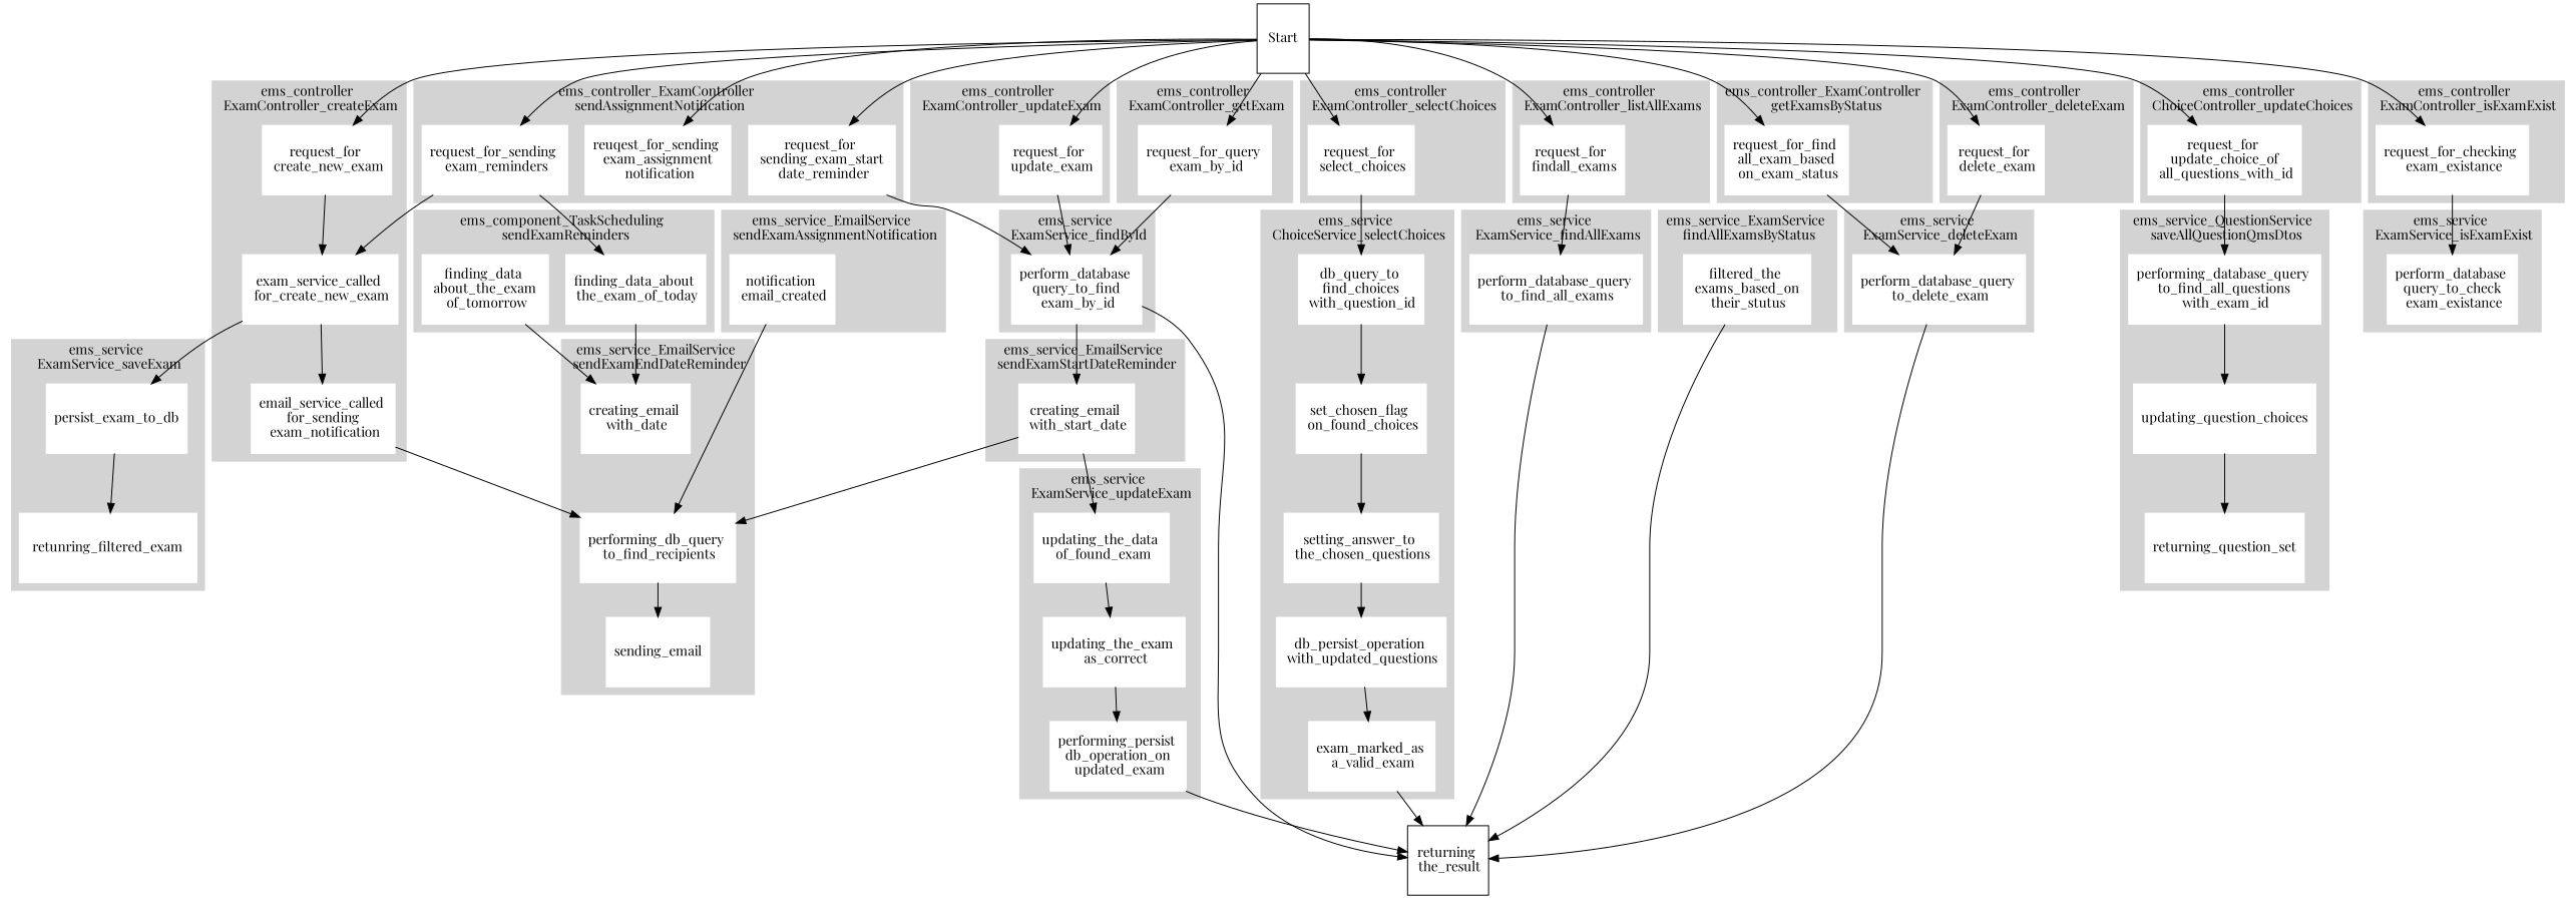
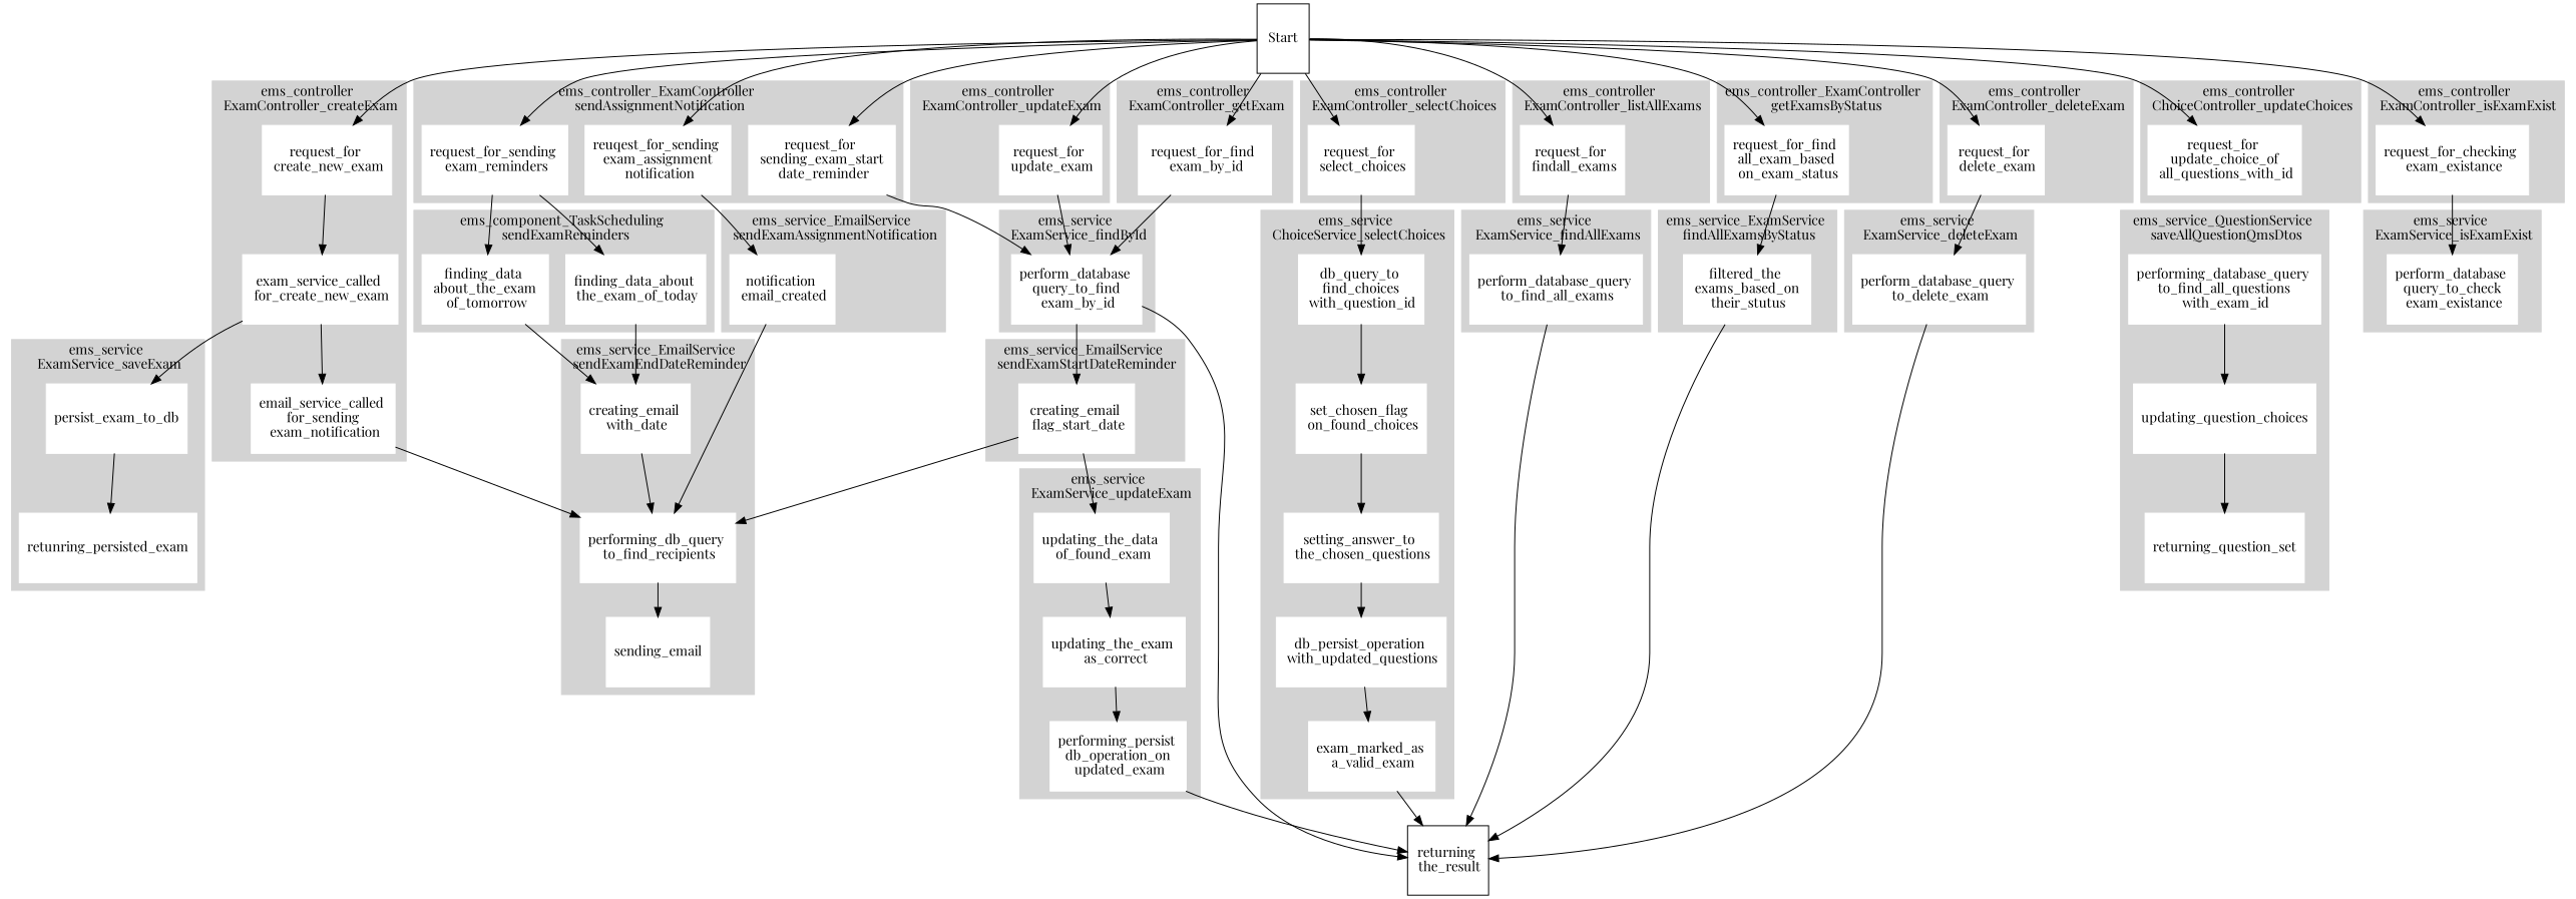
  strict digraph {
    fontname="Playfair Display"
    node [color=white fontname="Playfair Display" shape=box style=filled]
    edge [fontname="Playfair Display"]
    n1 [height=1 label="performing_db_query \n to_find_recipients"]
    n2 [height=1 label=sending_email]
    n3 [height=1 label="creating_email \n with_date"]
    n4 [height=1 label="db_query_to \n find_choices \n with_question_id"]
    n5 [height=1 label="set_chosen_flag \n on_found_choices"]
    n6 [height=1 label="setting_answer_to \n the_chosen_questions"]
    n7 [height=1 label="db_persist_operation \n with_updated_questions"]
    n8 [height=1 label="exam_marked_as \n a_valid_exam"]
    n9 [height=1 label="request_for \n update_choice_of \n all_questions_with_id"]
    n10 [height=1 label="updating_the_data \n of_found_exam"]
    n11 [height=1 label="updating_the_exam \n as_correct"]
    n12 [height=1 label="performing_persist \n db_operation_on \n updated_exam"]
    n13 [height=1 label="request_for \n update_exam"]
    n14 [height=1 label="perform_database_query \n to_find_all_exams"]
    n15 [height=1 label="request_for \n findall_exams"]
    n16 [height=1 label="perform_database \n query_to_find \n exam_by_id"]
    n17 [height=1 label="request_for_checking \n exam_existance"]
    n18 [height=1 label="filtered_the \n exams_based_on \n their_stutus"]
    n19 [height=1 label="request_for_find \n all_exam_based \n on_exam_status"]
-   n20 [height=1 label="creating_email \n with_start_date"]
+   n20 [height=1 label="creating_email \n flag_start_date"]
    n21 [height=1 label="perform_database_query \n to_delete_exam"]
    n22 [height=1 label="request_for \n delete_exam"]
-   n23 [height=1 label="request_for_query \n exam_by_id"]
+   n23 [height=1 label="request_for_find \n exam_by_id"]
    n24 [height=1 label="request_for \n sending_exam_start \n date_reminder"]
    n25 [height=1 label="request_for_sending \n exam_reminders"]
    n26 [height=1 label="reuqest_for_sending \n exam_assignment \n notification"]
    n27 [height=1 label="finding_data_about \n the_exam_of_today"]
    n28 [height=1 label="finding_data \n about_the_exam \n of_tomorrow"]
    n29 [height=1 label="notification \n email_created"]
    n30 [height=1 label=persist_exam_to_db]
-   n31 [height=1 label=retunring_filtered_exam]
+   n31 [height=1 label=retunring_persisted_exam]
    n32 [height=1 label="request_for \n create_new_exam"]
    n33 [height=1 label="exam_service_called \n for_create_new_exam"]
    n34 [height=1 label="email_service_called \n for_sending \n exam_notification"]
    n35 [height=1 label="request_for \n select_choices"]
    n36 [height=1 label="performing_database_query \n to_find_all_questions \n with_exam_id"]
    n37 [height=1 label=updating_question_choices]
    n38 [height=1 label=returning_question_set]
    n39 [height=1 label="perform_database \n query_to_check \n exam_existance"]
    n40 [height=1 label="returning \n the_result" color="" style=""]
    n41 [height=1 label=Start color="" style=""]
    subgraph cluster_1 {
      color=lightgrey
      label="ems_service_EmailService \n sendExamEndDateReminder"
      style=filled
      n1
      n2
      n3
    }
    subgraph cluster_2 {
      color=lightgrey
      label="ems_service \n ChoiceService_selectChoices"
      style=filled
      n4
      n5
      n6
      n7
      n8
    }
    subgraph cluster_3 {
      color=lightgrey
      label="ems_controller \n ChoiceController_updateChoices"
      style=filled
      n9
    }
    subgraph cluster_4 {
      color=lightgrey
      label="ems_service \n ExamService_updateExam"
      style=filled
      n10
      n11
      n12
    }
    subgraph cluster_5 {
      color=lightgrey
      label="ems_controller \n ExamController_updateExam"
      style=filled
      n13
    }
    subgraph cluster_6 {
      color=lightgrey
      label="ems_service \n ExamService_findAllExams"
      style=filled
      n14
    }
    subgraph cluster_7 {
      color=lightgrey
      label="ems_controller \n ExamController_listAllExams"
      style=filled
      n15
    }
    subgraph cluster_8 {
      color=lightgrey
      label="ems_service \n ExamService_findById"
      style=filled
      n16
    }
    subgraph cluster_9 {
      color=lightgrey
      label="ems_controller \n ExamController_isExamExist"
      style=filled
      n17
    }
    subgraph cluster_10 {
      color=lightgrey
      label="ems_service_ExamService \n findAllExamsByStatus"
      style=filled
      n18
    }
    subgraph cluster_11 {
      color=lightgrey
      label="ems_controller_ExamController \n getExamsByStatus"
      style=filled
      n19
    }
    subgraph cluster_12 {
      color=lightgrey
      label="ems_service_EmailService \n sendExamStartDateReminder"
      style=filled
      n20
    }
    subgraph cluster_13 {
      color=lightgrey
      label="ems_service \n ExamService_deleteExam"
      style=filled
      n21
    }
    subgraph cluster_14 {
      color=lightgrey
      label="ems_controller \n ExamController_deleteExam"
      style=filled
      n22
    }
    subgraph cluster_15 {
      color=lightgrey
      label="ems_controller \n ExamController_getExam"
      style=filled
      n23
    }
    subgraph cluster_16 {
      color=lightgrey
      label="ems_controller_ExamController \n sendAssignmentNotification"
      style=filled
      n24
      n25
      n26
    }
    subgraph cluster_17 {
      color=lightgrey
      label="ems_component_TaskScheduling \n sendExamReminders"
      style=filled
      n27
      n28
    }
    subgraph cluster_18 {
      color=lightgrey
      label="ems_service_EmailService \n sendExamAssignmentNotification"
      style=filled
      n29
    }
    subgraph cluster_19 {
      color=lightgrey
      label="ems_service \n ExamService_saveExam"
      style=filled
      n30
      n31
    }
    subgraph cluster_20 {
      color=lightgrey
      label="ems_controller \n ExamController_createExam"
      style=filled
      n32
      n33
      n34
    }
    subgraph cluster_21 {
      color=lightgrey
      label="ems_controller \n ExamController_selectChoices"
      style=filled
      n35
    }
    subgraph cluster_22 {
      color=lightgrey
      label="ems_service \n ChoiceService_selectChoices"
      style=filled
    }
    subgraph cluster_23 {
      color=lightgrey
      label="ems_service_QuestionService \n saveAllQuestionQmsDtos"
      style=filled
      n36
      n37
      n38
    }
    subgraph cluster_24 {
      color=lightgrey
      label="ems_service \n ExamService_isExamExist"
      style=filled
      n39
    }
    n1 -> n2
+   n3 -> n1
    n4 -> n5
    n5 -> n6
    n6 -> n7
    n7 -> n8
    n8 -> n40
-   n9 -> n36
    n10 -> n11
    n11 -> n12
    n12 -> n40
    n13 -> n16
    n14 -> n40
    n15 -> n14
    n16 -> n20
    n16 -> n40
    n17 -> n39
    n18 -> n40
-   n19 -> n21
+   n19 -> n18
    n20 -> n1
    n20 -> n10
    n21 -> n40
    n22 -> n21
    n23 -> n16
    n24 -> n16
    n25 -> n27
-   n25 -> n33
+   n25 -> n28
+   n26 -> n29
    n27 -> n3
    n28 -> n3
    n29 -> n1
    n30 -> n31
    n32 -> n33
    n33 -> n30
    n33 -> n34
    n34 -> n1
    n35 -> n4
    n36 -> n37
    n37 -> n38
    n41 -> n9
    n41 -> n13
    n41 -> n15
    n41 -> n17
    n41 -> n19
    n41 -> n22
    n41 -> n23
    n41 -> n24
    n41 -> n25
    n41 -> n26
    n41 -> n32
    n41 -> n35
  }
